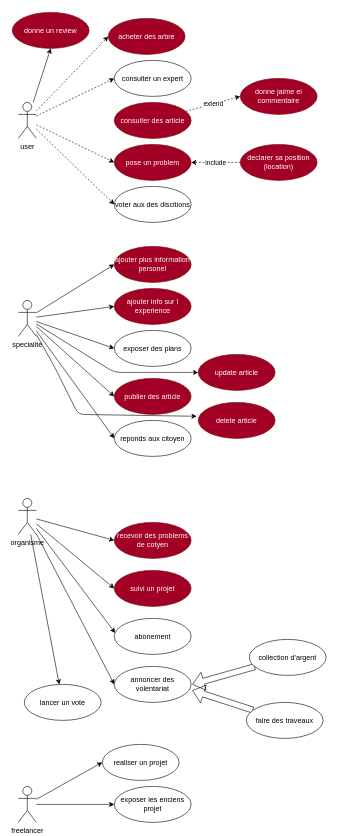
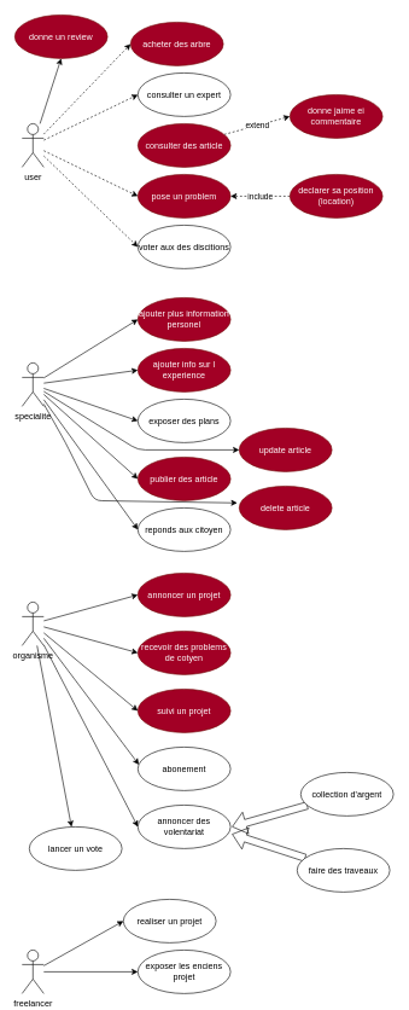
  <mxCell id="0" />
  <mxCell id="1" parent="0" />
  <mxCell id="2" style="edgeStyle=none;html=1;entryX=0;entryY=0.5;entryDx=0;entryDy=0;dashed=1;" parent="1" source="7" target="8" edge="1"><mxGeometry relative="1" as="geometry" /></mxCell>
  <mxCell id="3" style="edgeStyle=none;html=1;entryX=0;entryY=0.5;entryDx=0;entryDy=0;dashed=1;" parent="1" source="7" target="9" edge="1"><mxGeometry relative="1" as="geometry" /></mxCell>
  <mxCell id="4" style="edgeStyle=none;html=1;entryX=0;entryY=0.5;entryDx=0;entryDy=0;dashed=1;" parent="1" source="7" target="12" edge="1"><mxGeometry relative="1" as="geometry" /></mxCell>
  <mxCell id="5" style="edgeStyle=none;html=1;entryX=0;entryY=0.5;entryDx=0;entryDy=0;dashed=1;" parent="1" source="7" target="13" edge="1"><mxGeometry relative="1" as="geometry" /></mxCell>
  <mxCell id="6" style="edgeStyle=none;html=1;entryX=0.5;entryY=1;entryDx=0;entryDy=0;" parent="1" source="7" target="48" edge="1"><mxGeometry relative="1" as="geometry" /></mxCell>
  <mxCell id="7" value="user&lt;br&gt;" style="shape=umlActor;verticalLabelPosition=bottom;verticalAlign=top;html=1;outlineConnect=0;" parent="1" vertex="1"><mxGeometry x="30" y="170" width="30" height="60" as="geometry" /></mxCell>
  <mxCell id="8" value="acheter des arbre" style="ellipse;whiteSpace=wrap;html=1;fillColor=#a20025;fontColor=#ffffff;strokeColor=#6F0000;" parent="1" vertex="1"><mxGeometry x="180" y="30" width="128" height="60" as="geometry" /></mxCell>
  <mxCell id="9" value="consulter un expert" style="ellipse;whiteSpace=wrap;html=1;" parent="1" vertex="1"><mxGeometry x="190" y="100" width="128" height="60" as="geometry" /></mxCell>
  <mxCell id="10" value="extend" style="edgeStyle=none;html=1;entryX=0;entryY=0.5;entryDx=0;entryDy=0;dashed=1;" parent="1" source="11" target="14" edge="1"><mxGeometry relative="1" as="geometry" /></mxCell>
  <mxCell id="11" value="consulter des article" style="ellipse;whiteSpace=wrap;html=1;fillColor=#a20025;fontColor=#ffffff;strokeColor=#6F0000;" parent="1" vertex="1"><mxGeometry x="190" y="170" width="128" height="60" as="geometry" /></mxCell>
  <mxCell id="12" value="pose un problem" style="ellipse;whiteSpace=wrap;html=1;fillColor=#a20025;fontColor=#ffffff;strokeColor=#6F0000;" parent="1" vertex="1"><mxGeometry x="190" y="240" width="128" height="60" as="geometry" /></mxCell>
  <mxCell id="13" value="voter aux des discitions" style="ellipse;whiteSpace=wrap;html=1;" parent="1" vertex="1"><mxGeometry x="190" y="310" width="128" height="60" as="geometry" /></mxCell>
  <mxCell id="14" value="donne jaime ei commentaire" style="ellipse;whiteSpace=wrap;html=1;fillColor=#a20025;fontColor=#ffffff;strokeColor=#6F0000;" parent="1" vertex="1"><mxGeometry x="400" y="130" width="128" height="60" as="geometry" /></mxCell>
  <mxCell id="15" value="include" style="edgeStyle=none;html=1;entryX=1;entryY=0.5;entryDx=0;entryDy=0;dashed=1;" parent="1" source="16" target="12" edge="1"><mxGeometry relative="1" as="geometry"><Array as="points"><mxPoint x="350" y="270" /></Array></mxGeometry></mxCell>
  <mxCell id="16" value="declarer sa position&lt;br&gt;(location)" style="ellipse;whiteSpace=wrap;html=1;fillColor=#a20025;fontColor=#ffffff;strokeColor=#6F0000;" parent="1" vertex="1"><mxGeometry x="400" y="240" width="128" height="60" as="geometry" /></mxCell>
  <mxCell id="17" style="edgeStyle=none;html=1;entryX=0;entryY=0.5;entryDx=0;entryDy=0;" parent="1" source="22" target="23" edge="1"><mxGeometry relative="1" as="geometry" /></mxCell>
  <mxCell id="18" style="edgeStyle=none;html=1;entryX=0;entryY=0.5;entryDx=0;entryDy=0;" parent="1" source="22" target="24" edge="1"><mxGeometry relative="1" as="geometry" /></mxCell>
  <mxCell id="19" style="edgeStyle=none;html=1;entryX=0;entryY=0.5;entryDx=0;entryDy=0;" parent="1" source="22" target="25" edge="1"><mxGeometry relative="1" as="geometry" /></mxCell>
  <mxCell id="20" style="edgeStyle=none;html=1;entryX=0;entryY=0.5;entryDx=0;entryDy=0;" parent="1" source="22" target="26" edge="1"><mxGeometry relative="1" as="geometry" /></mxCell>
  <mxCell id="21" style="edgeStyle=none;html=1;entryX=0;entryY=0.5;entryDx=0;entryDy=0;" parent="1" source="22" target="27" edge="1"><mxGeometry relative="1" as="geometry" /></mxCell>
  <mxCell id="22" value="specialite" style="shape=umlActor;verticalLabelPosition=bottom;verticalAlign=top;html=1;outlineConnect=0;" parent="1" vertex="1"><mxGeometry x="30" y="500" width="30" height="60" as="geometry" /></mxCell>
  <mxCell id="23" value="ajouter plus information personel" style="ellipse;whiteSpace=wrap;html=1;fillColor=#a20025;fontColor=#ffffff;strokeColor=#6F0000;" parent="1" vertex="1"><mxGeometry x="190" y="410" width="128" height="60" as="geometry" /></mxCell>
  <mxCell id="24" value="ajouter info sur l experience" style="ellipse;whiteSpace=wrap;html=1;fillColor=#a20025;fontColor=#ffffff;strokeColor=#6F0000;" parent="1" vertex="1"><mxGeometry x="190" y="480" width="128" height="60" as="geometry" /></mxCell>
  <mxCell id="25" value="exposer des plans" style="ellipse;whiteSpace=wrap;html=1;" parent="1" vertex="1"><mxGeometry x="190" y="550" width="128" height="60" as="geometry" /></mxCell>
  <mxCell id="26" value="publier des article" style="ellipse;whiteSpace=wrap;html=1;fillColor=#a20025;fontColor=#ffffff;strokeColor=#6F0000;" parent="1" vertex="1"><mxGeometry x="190" y="630" width="128" height="60" as="geometry" /></mxCell>
  <mxCell id="27" value="reponds aux citoyen" style="ellipse;whiteSpace=wrap;html=1;" parent="1" vertex="1"><mxGeometry x="190" y="700" width="128" height="60" as="geometry" /></mxCell>
+ <mxCell id="28" style="edgeStyle=none;html=1;entryX=0;entryY=0.5;entryDx=0;entryDy=0;" parent="1" source="34" target="35" edge="1"><mxGeometry relative="1" as="geometry" /></mxCell>
  <mxCell id="29" style="edgeStyle=none;html=1;entryX=0;entryY=0.5;entryDx=0;entryDy=0;" parent="1" source="34" target="36" edge="1"><mxGeometry relative="1" as="geometry" /></mxCell>
  <mxCell id="30" style="edgeStyle=none;html=1;entryX=0;entryY=0.5;entryDx=0;entryDy=0;" parent="1" source="34" target="37" edge="1"><mxGeometry relative="1" as="geometry" /></mxCell>
  <mxCell id="31" style="edgeStyle=none;html=1;entryX=0.011;entryY=0.404;entryDx=0;entryDy=0;entryPerimeter=0;" parent="1" source="34" target="38" edge="1"><mxGeometry relative="1" as="geometry" /></mxCell>
  <mxCell id="32" style="edgeStyle=none;html=1;entryX=0;entryY=0.5;entryDx=0;entryDy=0;" parent="1" source="34" target="39" edge="1"><mxGeometry relative="1" as="geometry" /></mxCell>
  <mxCell id="33" style="edgeStyle=none;html=1;" parent="1" source="34" target="50" edge="1"><mxGeometry relative="1" as="geometry" /></mxCell>
  <mxCell id="34" value="organisme" style="shape=umlActor;verticalLabelPosition=bottom;verticalAlign=top;html=1;outlineConnect=0;" parent="1" vertex="1"><mxGeometry x="30" y="830" width="30" height="60" as="geometry" /></mxCell>
+ <mxCell id="35" value="annoncer un projet" style="ellipse;whiteSpace=wrap;html=1;fillColor=#a20025;fontColor=#ffffff;strokeColor=#6F0000;" parent="1" vertex="1"><mxGeometry x="190" y="790" width="128" height="60" as="geometry" /></mxCell>
  <mxCell id="36" value="recevoir des problems de cotyen" style="ellipse;whiteSpace=wrap;html=1;fillColor=#a20025;fontColor=#ffffff;strokeColor=#6F0000;" parent="1" vertex="1"><mxGeometry x="190" y="870" width="128" height="60" as="geometry" /></mxCell>
  <mxCell id="37" value="suivi un projet" style="ellipse;whiteSpace=wrap;html=1;fillColor=#a20025;fontColor=#ffffff;strokeColor=#6F0000;" parent="1" vertex="1"><mxGeometry x="190" y="950" width="128" height="60" as="geometry" /></mxCell>
  <mxCell id="38" value="abonement" style="ellipse;whiteSpace=wrap;html=1;" parent="1" vertex="1"><mxGeometry x="190" y="1030" width="128" height="60" as="geometry" /></mxCell>
  <mxCell id="39" value="annoncer des volentariat" style="ellipse;whiteSpace=wrap;html=1;" parent="1" vertex="1"><mxGeometry x="190" y="1110" width="128" height="60" as="geometry" /></mxCell>
  <mxCell id="40" style="edgeStyle=none;html=1;shape=flexArrow;" parent="1" source="41" edge="1"><mxGeometry relative="1" as="geometry"><mxPoint x="320" y="1140" as="targetPoint" /></mxGeometry></mxCell>
  <mxCell id="41" value="collection d'argent" style="ellipse;whiteSpace=wrap;html=1;" parent="1" vertex="1"><mxGeometry x="415" y="1065" width="128" height="60" as="geometry" /></mxCell>
  <mxCell id="42" style="edgeStyle=none;html=1;shape=flexArrow;" parent="1" source="43" edge="1"><mxGeometry relative="1" as="geometry"><mxPoint x="320" y="1150" as="targetPoint" /></mxGeometry></mxCell>
  <mxCell id="43" value="faire des traveaux" style="ellipse;whiteSpace=wrap;html=1;" parent="1" vertex="1"><mxGeometry x="410" y="1170" width="128" height="60" as="geometry" /></mxCell>
  <mxCell id="44" style="edgeStyle=none;html=1;entryX=0;entryY=0.5;entryDx=0;entryDy=0;" parent="1" source="46" target="47" edge="1"><mxGeometry relative="1" as="geometry" /></mxCell>
  <mxCell id="45" style="edgeStyle=none;html=1;entryX=0;entryY=0.5;entryDx=0;entryDy=0;" parent="1" source="46" target="49" edge="1"><mxGeometry relative="1" as="geometry" /></mxCell>
  <mxCell id="46" value="freelancer" style="shape=umlActor;verticalLabelPosition=bottom;verticalAlign=top;html=1;outlineConnect=0;" parent="1" vertex="1"><mxGeometry x="30" y="1310" width="30" height="60" as="geometry" /></mxCell>
  <mxCell id="47" value="realiser un projet" style="ellipse;whiteSpace=wrap;html=1;" parent="1" vertex="1"><mxGeometry x="170" y="1240" width="128" height="60" as="geometry" /></mxCell>
  <mxCell id="48" value="donne un review" style="ellipse;whiteSpace=wrap;html=1;fillColor=#a20025;fontColor=#ffffff;strokeColor=#6F0000;" parent="1" vertex="1"><mxGeometry x="20" y="20" width="128" height="60" as="geometry" /></mxCell>
  <mxCell id="49" value="exposer les enciens projet" style="ellipse;whiteSpace=wrap;html=1;" parent="1" vertex="1"><mxGeometry x="190" y="1310" width="128" height="60" as="geometry" /></mxCell>
  <mxCell id="50" value="lancer un vote" style="ellipse;whiteSpace=wrap;html=1;" parent="1" vertex="1"><mxGeometry x="40" y="1140" width="128" height="60" as="geometry" /></mxCell>
  <mxCell id="51" value="update article" style="ellipse;whiteSpace=wrap;html=1;fillColor=#a20025;fontColor=#ffffff;strokeColor=#6F0000;" parent="1" vertex="1"><mxGeometry x="330" y="590" width="128" height="60" as="geometry" /></mxCell>
  <mxCell id="52" value="delete article" style="ellipse;whiteSpace=wrap;html=1;fillColor=#a20025;fontColor=#ffffff;strokeColor=#6F0000;" parent="1" vertex="1"><mxGeometry x="330" y="670" width="128" height="60" as="geometry" /></mxCell>
  <mxCell id="53" style="edgeStyle=none;html=1;entryX=-0.021;entryY=0.386;entryDx=0;entryDy=0;entryPerimeter=0;" parent="1" source="22" target="52" edge="1"><mxGeometry relative="1" as="geometry"><mxPoint x="60" y="550.69" as="sourcePoint" /><mxPoint x="190" y="730" as="targetPoint" /><Array as="points"><mxPoint x="90" y="610" /><mxPoint x="130" y="690" /></Array></mxGeometry></mxCell>
  <mxCell id="54" style="edgeStyle=none;html=1;entryX=0;entryY=0.5;entryDx=0;entryDy=0;" parent="1" source="22" target="51" edge="1"><mxGeometry relative="1" as="geometry"><mxPoint x="60" y="556.667" as="sourcePoint" /><mxPoint x="327.312" y="693.16" as="targetPoint" /><Array as="points"><mxPoint x="190" y="620" /></Array></mxGeometry></mxCell>
